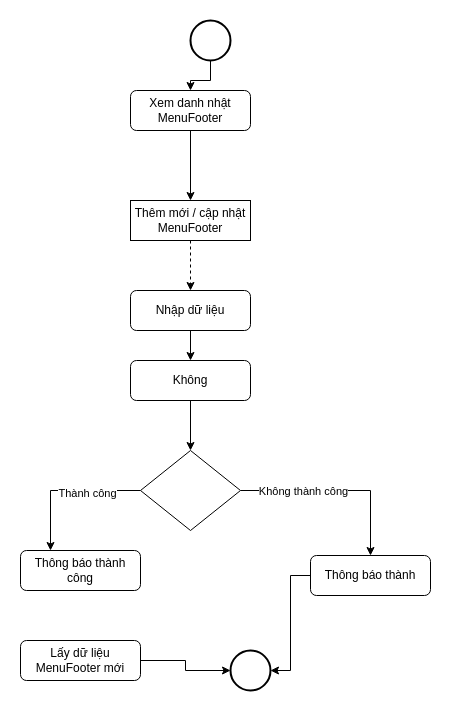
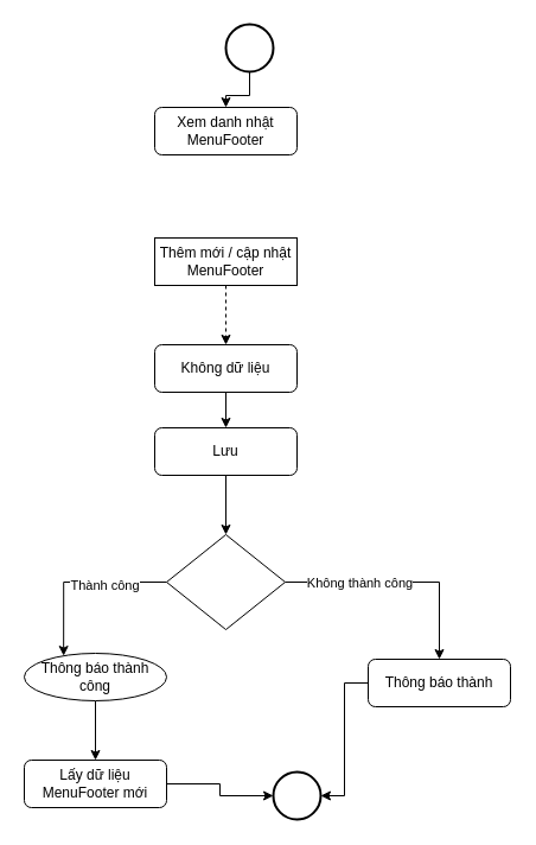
  <mxCell id="0" />
  <mxCell id="1" parent="0" />
- <mxCell id="2" value="" style="edgeStyle=orthogonalEdgeStyle;rounded=0;orthogonalLoop=1;jettySize=auto;html=1;" parent="1" source="3" target="13" edge="1"><mxGeometry relative="1" as="geometry" /></mxCell>
  <mxCell id="3" value="Xem danh nhật MenuFooter" style="rounded=1;whiteSpace=wrap;html=1;fontSize=12;glass=0;strokeWidth=1;shadow=0;" parent="1" vertex="1"><mxGeometry x="130" y="90" width="120" height="40" as="geometry" /></mxCell>
  <mxCell id="4" style="edgeStyle=orthogonalEdgeStyle;rounded=0;orthogonalLoop=1;jettySize=auto;html=1;entryX=0.25;entryY=0;entryDx=0;entryDy=0;exitX=0;exitY=0.5;exitDx=0;exitDy=0;" parent="1" source="8" target="19" edge="1"><mxGeometry relative="1" as="geometry" /></mxCell>
  <mxCell id="5" value="Thành công" style="edgeLabel;html=1;align=center;verticalAlign=middle;resizable=0;points=[];" parent="4" vertex="1" connectable="0"><mxGeometry x="-0.283" y="2" relative="1" as="geometry"><mxPoint as="offset" /></mxGeometry></mxCell>
  <mxCell id="6" style="edgeStyle=orthogonalEdgeStyle;rounded=0;orthogonalLoop=1;jettySize=auto;html=1;exitX=1;exitY=0.5;exitDx=0;exitDy=0;" parent="1" source="8" target="22" edge="1"><mxGeometry relative="1" as="geometry" /></mxCell>
  <mxCell id="7" value="Không thành công" style="edgeLabel;html=1;align=center;verticalAlign=middle;resizable=0;points=[];" parent="6" vertex="1" connectable="0"><mxGeometry x="-0.491" y="-1" relative="1" as="geometry"><mxPoint x="12" y="-1" as="offset" /></mxGeometry></mxCell>
  <mxCell id="8" value="" style="rhombus;whiteSpace=wrap;html=1;shadow=0;fontFamily=Helvetica;fontSize=12;align=center;strokeWidth=1;spacing=6;spacingTop=-4;" parent="1" vertex="1"><mxGeometry x="140" y="450" width="100" height="80" as="geometry" /></mxCell>
  <mxCell id="9" value="" style="edgeStyle=orthogonalEdgeStyle;rounded=0;orthogonalLoop=1;jettySize=auto;html=1;" parent="1" source="10" target="3" edge="1"><mxGeometry relative="1" as="geometry" /></mxCell>
  <mxCell id="10" value="" style="strokeWidth=2;html=1;shape=mxgraph.flowchart.start_2;whiteSpace=wrap;" parent="1" vertex="1"><mxGeometry x="190" y="20" width="40" height="40" as="geometry" /></mxCell>
  <mxCell id="11" value="" style="strokeWidth=2;html=1;shape=mxgraph.flowchart.start_2;whiteSpace=wrap;" parent="1" vertex="1"><mxGeometry x="230" y="650" width="40" height="40" as="geometry" /></mxCell>
  <mxCell id="12" value="" style="edgeStyle=orthogonalEdgeStyle;rounded=0;orthogonalLoop=1;jettySize=auto;html=1;dashed=1;" parent="1" source="13" target="15" edge="1"><mxGeometry relative="1" as="geometry" /></mxCell>
  <mxCell id="13" value="Thêm mới / cập nhật MenuFooter" style="whiteSpace=wrap;html=1;fontSize=12;glass=0;strokeWidth=1;shadow=0;rounded=0;" parent="1" vertex="1"><mxGeometry x="130" y="200" width="120" height="40" as="geometry" /></mxCell>
  <mxCell id="14" value="" style="edgeStyle=orthogonalEdgeStyle;rounded=0;orthogonalLoop=1;jettySize=auto;html=1;" parent="1" source="15" target="17" edge="1"><mxGeometry relative="1" as="geometry" /></mxCell>
- <mxCell id="15" value="Nhập dữ liệu" style="rounded=1;whiteSpace=wrap;html=1;fontSize=12;glass=0;strokeWidth=1;shadow=0;" parent="1" vertex="1"><mxGeometry x="130" y="290" width="120" height="40" as="geometry" /></mxCell>
+ <mxCell id="15" value="Không dữ liệu" style="rounded=1;whiteSpace=wrap;html=1;fontSize=12;glass=0;strokeWidth=1;shadow=0;" parent="1" vertex="1"><mxGeometry x="130" y="290" width="120" height="40" as="geometry" /></mxCell>
  <mxCell id="16" style="edgeStyle=orthogonalEdgeStyle;rounded=0;orthogonalLoop=1;jettySize=auto;html=1;" parent="1" source="17" target="8" edge="1"><mxGeometry relative="1" as="geometry" /></mxCell>
- <mxCell id="17" value="Không" style="rounded=1;whiteSpace=wrap;html=1;fontSize=12;glass=0;strokeWidth=1;shadow=0;" parent="1" vertex="1"><mxGeometry x="130" y="360" width="120" height="40" as="geometry" /></mxCell>
- <mxCell id="19" value="Thông báo thành công" style="rounded=1;whiteSpace=wrap;html=1;fontSize=12;glass=0;strokeWidth=1;shadow=0;" parent="1" vertex="1"><mxGeometry x="20" y="550" width="120" height="40" as="geometry" /></mxCell>
+ <mxCell id="17" value="Lưu" style="rounded=1;whiteSpace=wrap;html=1;fontSize=12;glass=0;strokeWidth=1;shadow=0;" parent="1" vertex="1"><mxGeometry x="130" y="360" width="120" height="40" as="geometry" /></mxCell>
+ <mxCell id="18" value="" style="edgeStyle=orthogonalEdgeStyle;rounded=0;orthogonalLoop=1;jettySize=auto;html=1;" parent="1" source="19" target="20" edge="1"><mxGeometry relative="1" as="geometry" /></mxCell>
+ <mxCell id="19" value="Thông báo thành công" style="ellipse;whiteSpace=wrap;html=1;fontSize=12;glass=0;strokeWidth=1;shadow=0;" parent="1" vertex="1"><mxGeometry x="20" y="550" width="120" height="40" as="geometry" /></mxCell>
  <mxCell id="20" value="Lấy dữ liệu MenuFooter mới" style="rounded=1;whiteSpace=wrap;html=1;fontSize=12;glass=0;strokeWidth=1;shadow=0;" parent="1" vertex="1"><mxGeometry x="20" y="640" width="120" height="40" as="geometry" /></mxCell>
  <mxCell id="21" style="edgeStyle=orthogonalEdgeStyle;rounded=0;orthogonalLoop=1;jettySize=auto;html=1;entryX=0;entryY=0.5;entryDx=0;entryDy=0;entryPerimeter=0;" parent="1" source="20" target="11" edge="1"><mxGeometry relative="1" as="geometry" /></mxCell>
  <mxCell id="22" value="Thông báo thành" style="rounded=1;whiteSpace=wrap;html=1;fontSize=12;glass=0;strokeWidth=1;shadow=0;" parent="1" vertex="1"><mxGeometry x="310" y="555" width="120" height="40" as="geometry" /></mxCell>
  <mxCell id="23" style="edgeStyle=orthogonalEdgeStyle;rounded=0;orthogonalLoop=1;jettySize=auto;html=1;entryX=1;entryY=0.5;entryDx=0;entryDy=0;entryPerimeter=0;" parent="1" source="22" target="11" edge="1"><mxGeometry relative="1" as="geometry" /></mxCell>
